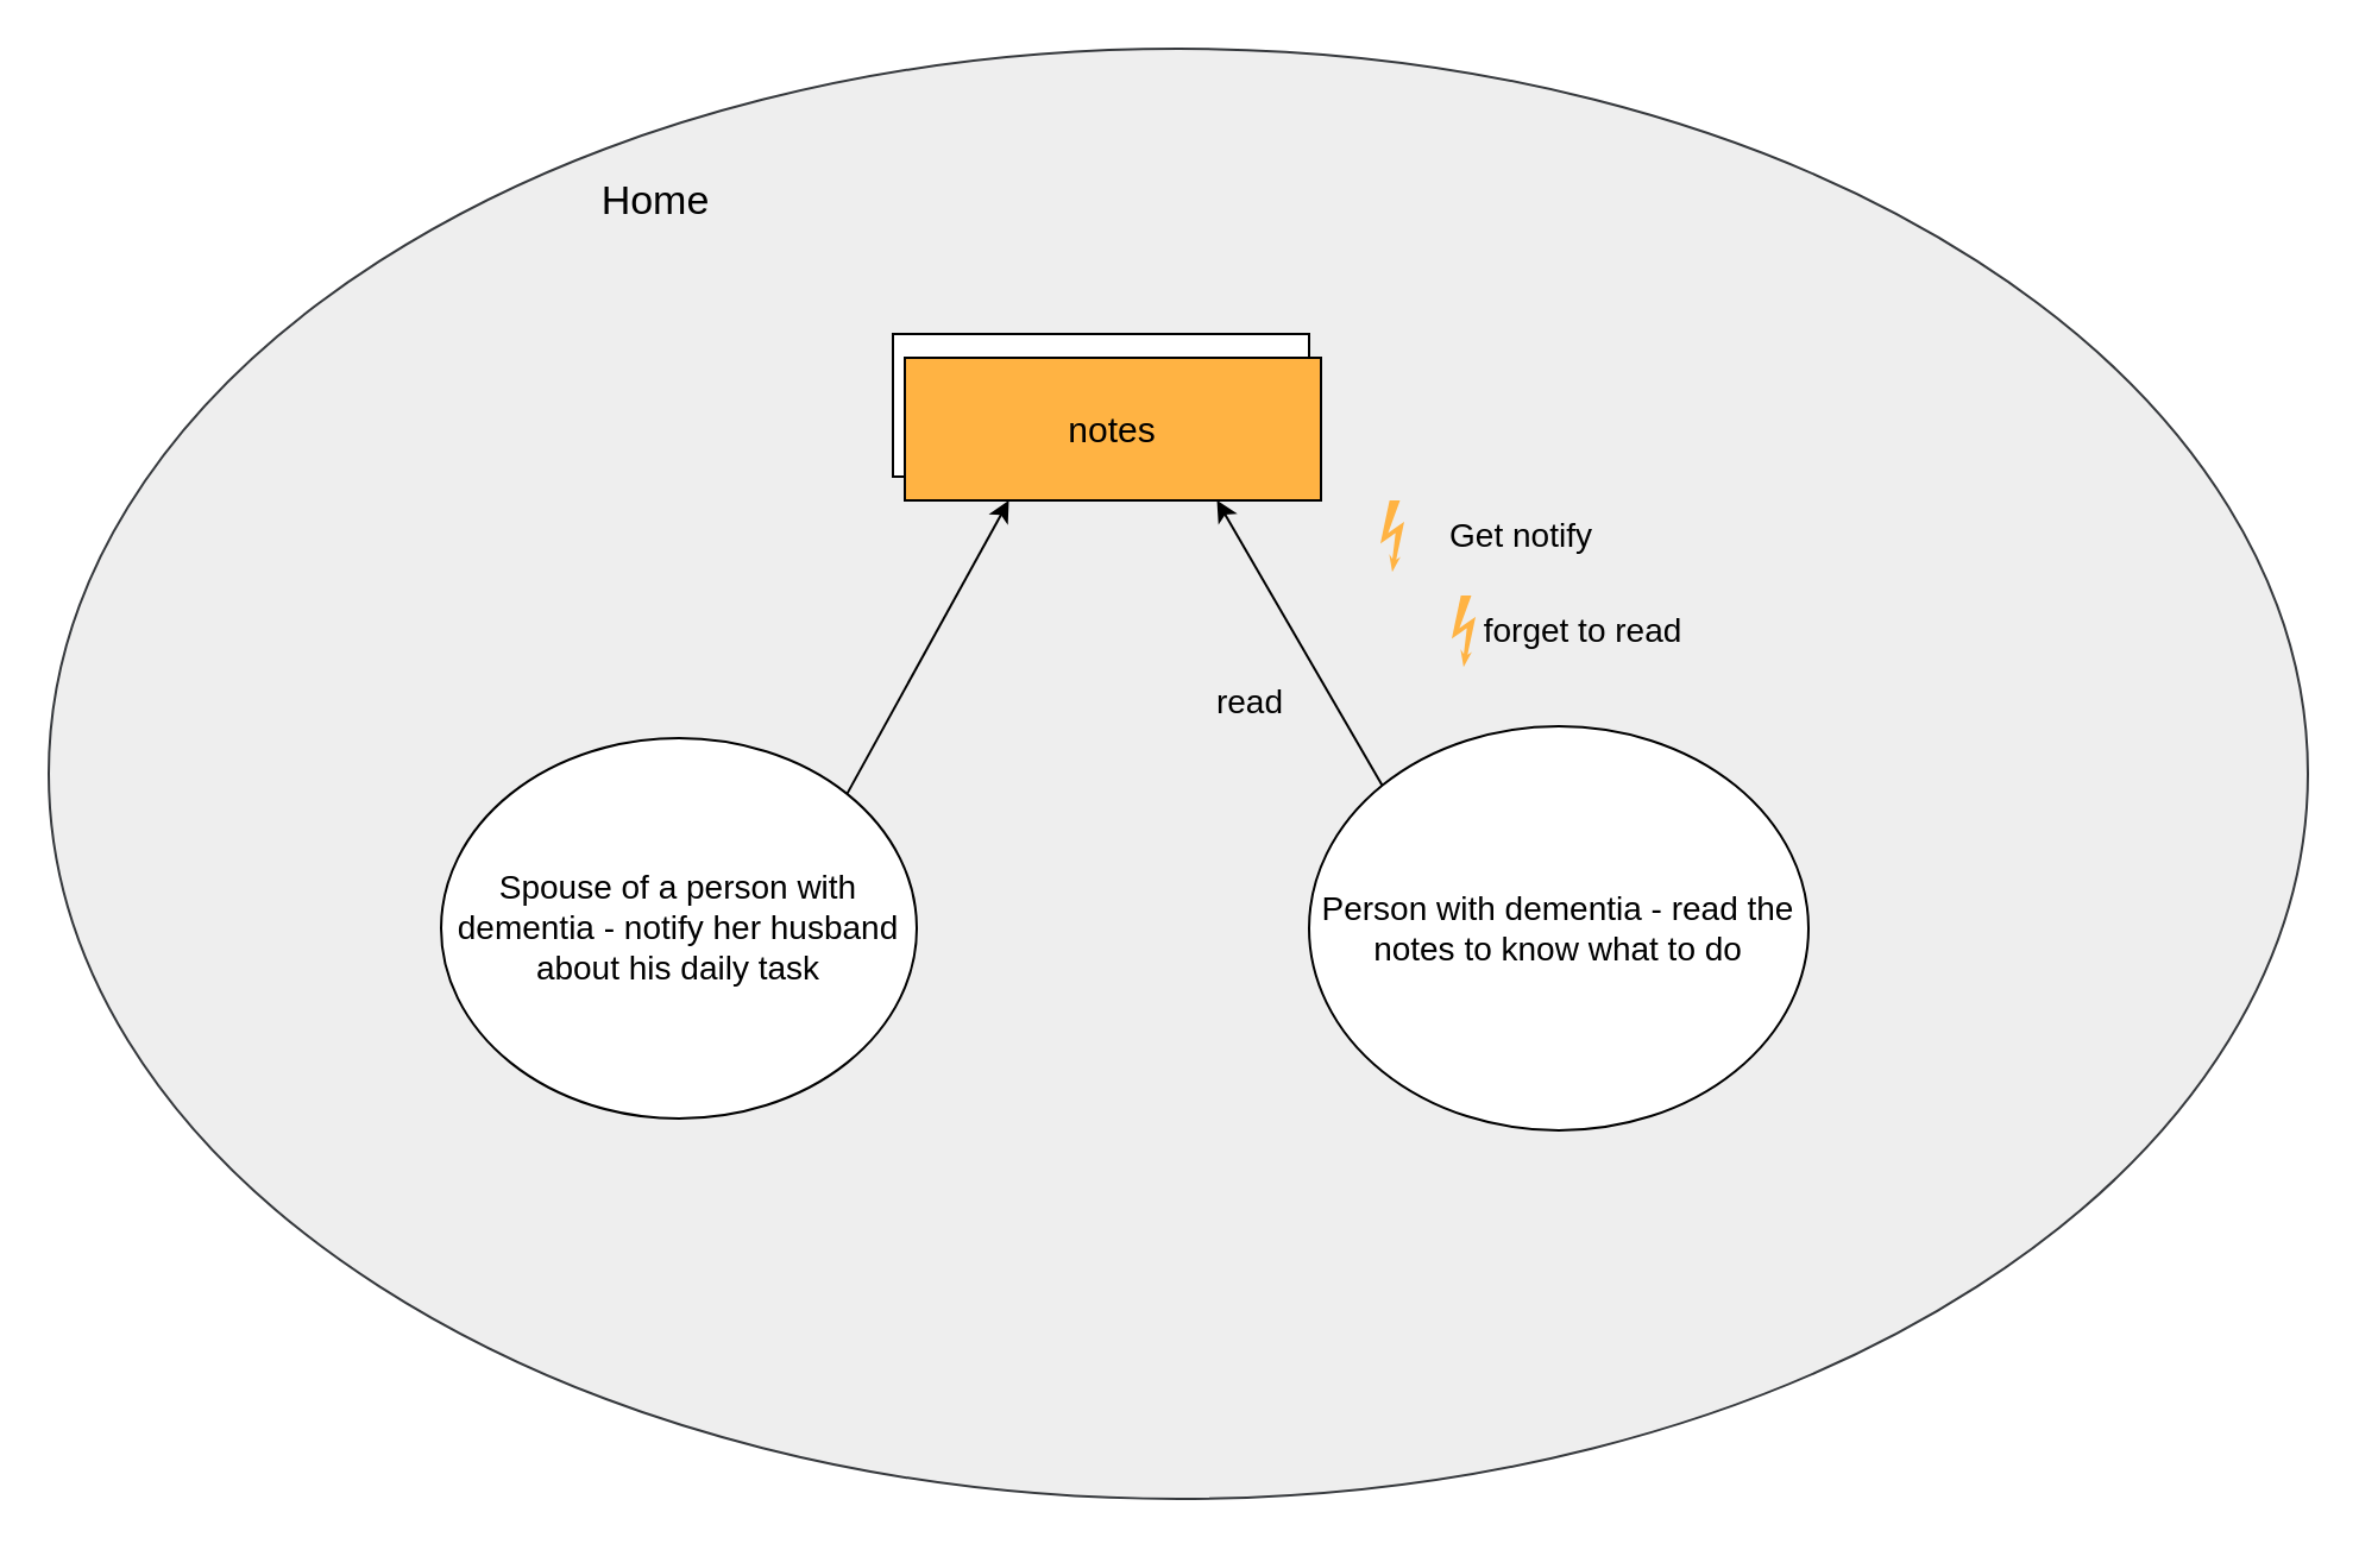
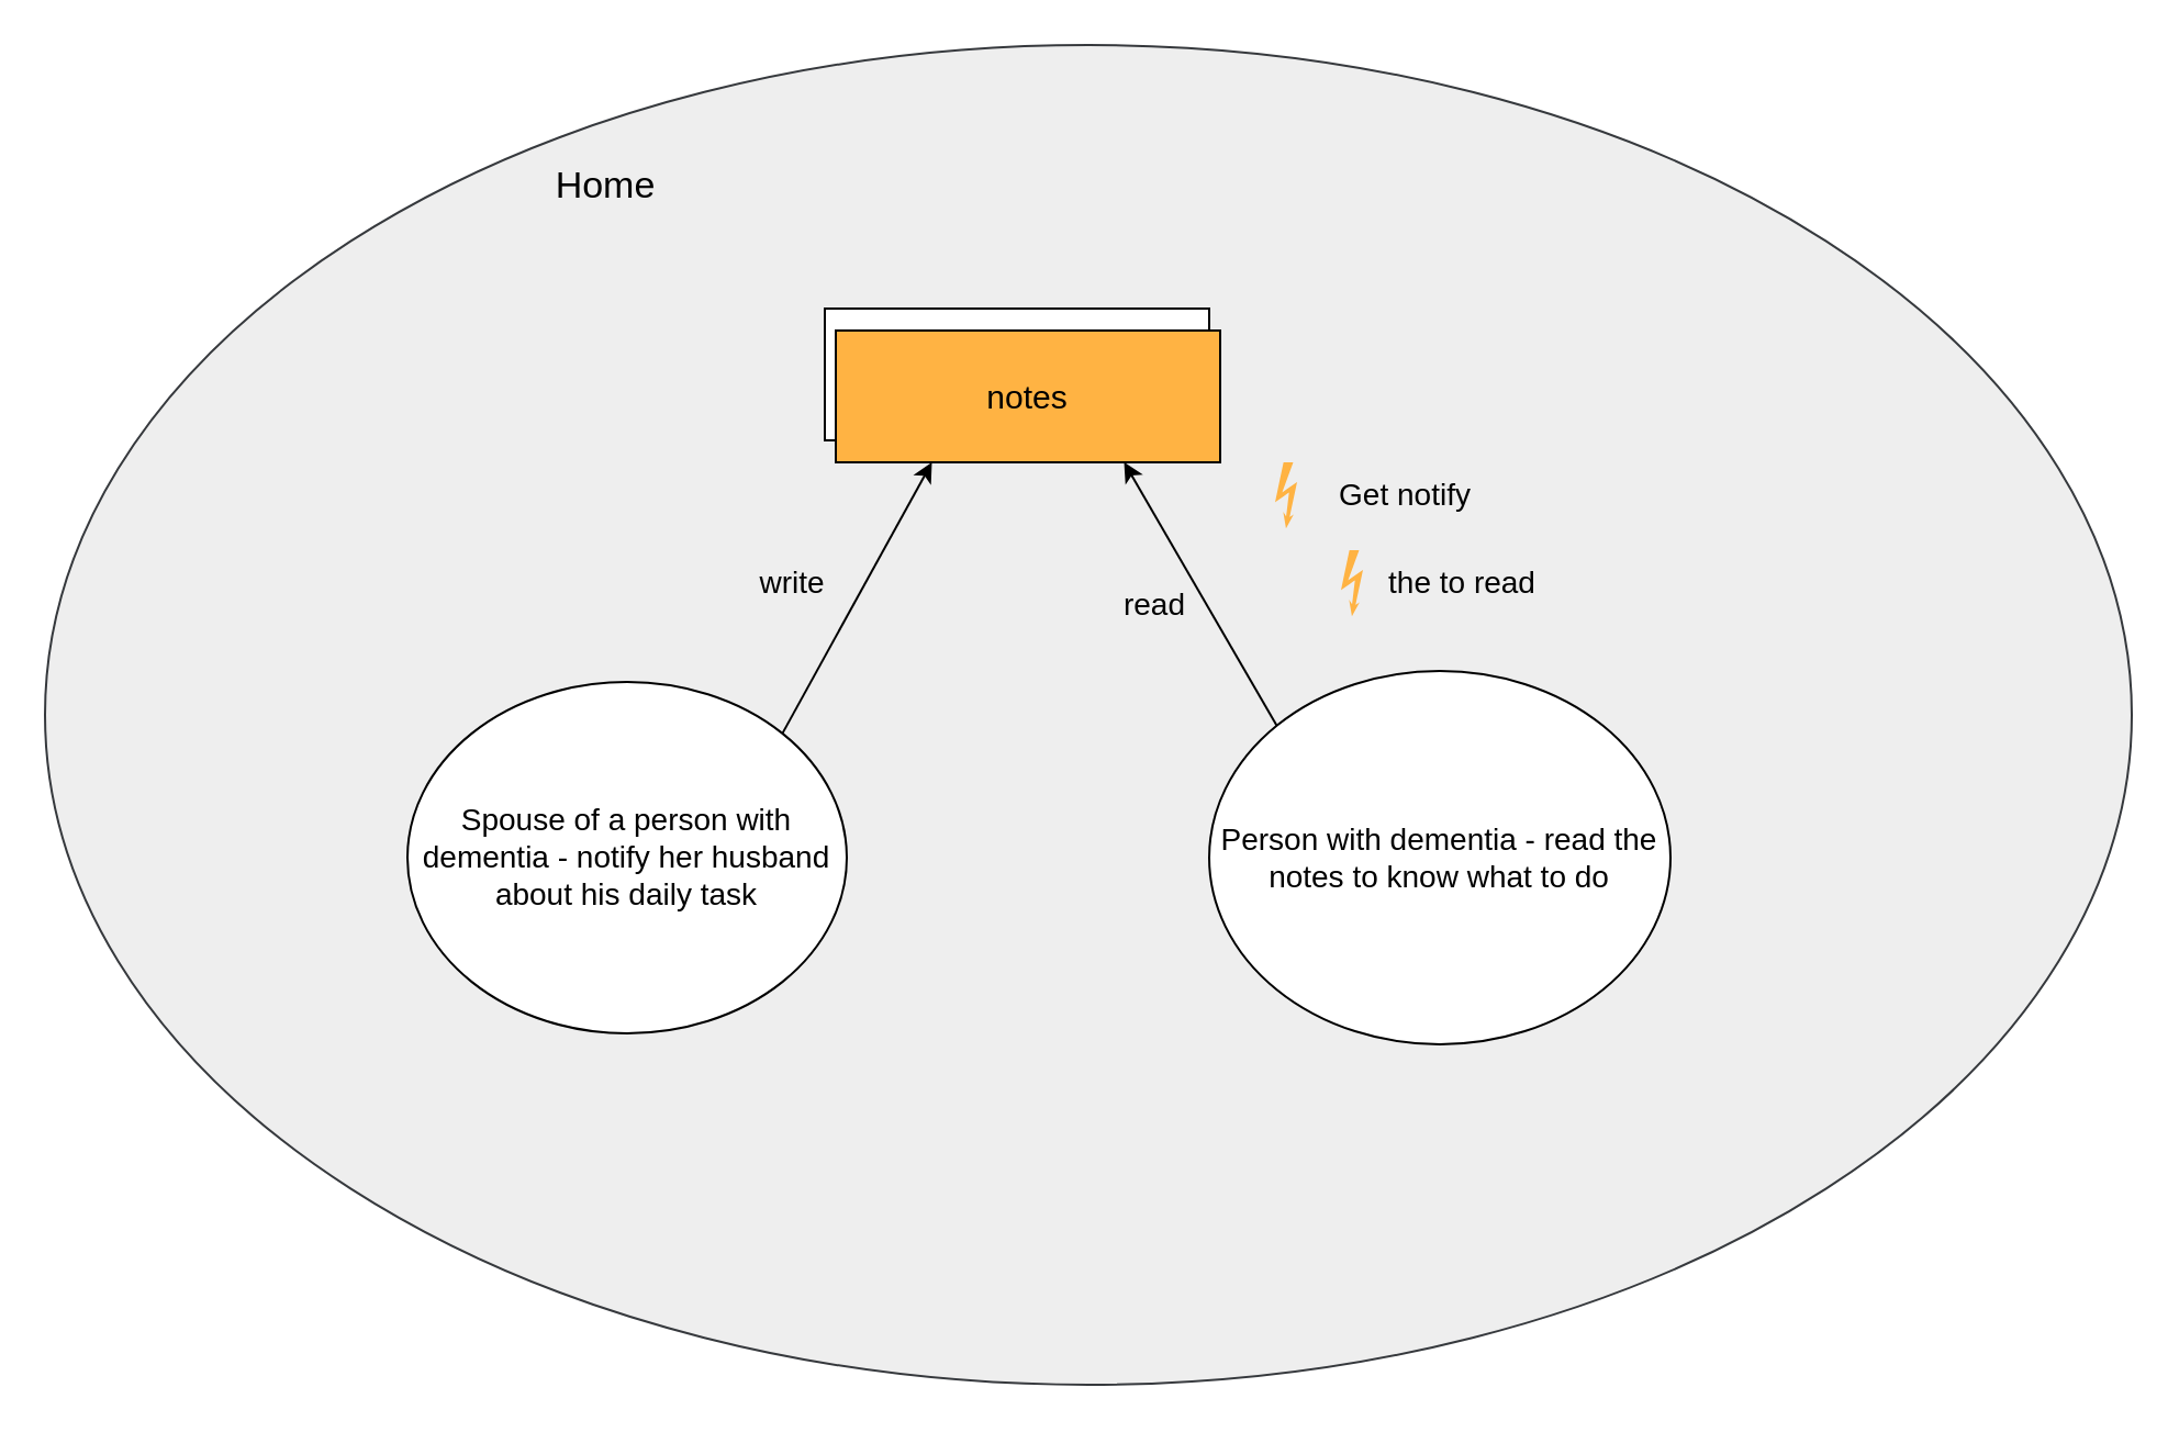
  <mxCell id="0" />
  <mxCell id="1" parent="0" />
  <mxCell id="2" value="" style="ellipse;whiteSpace=wrap;html=1;fillColor=#eeeeee;strokeColor=#36393d;" vertex="1" parent="1"><mxGeometry x="20" y="20" width="950" height="610" as="geometry" /></mxCell>
  <mxCell id="3" value="Home" style="text;html=1;align=center;verticalAlign=middle;resizable=0;points=[];autosize=1;strokeColor=none;fillColor=none;fontSize=17;" vertex="1" parent="1"><mxGeometry x="240" y="70" width="70" height="30" as="geometry" /></mxCell>
  <mxCell id="4" style="rounded=0;orthogonalLoop=1;jettySize=auto;html=1;exitX=1;exitY=0;exitDx=0;exitDy=0;entryX=0.25;entryY=1;entryDx=0;entryDy=0;" edge="1" parent="1" source="5" target="9"><mxGeometry relative="1" as="geometry" /></mxCell>
  <mxCell id="5" value="&lt;font style=&quot;font-size: 14px;&quot;&gt;Spouse of a person with dementia - notify her husband about his daily task&lt;/font&gt;" style="ellipse;whiteSpace=wrap;html=1;" vertex="1" parent="1"><mxGeometry x="185" y="310" width="200" height="160" as="geometry" /></mxCell>
  <mxCell id="6" style="rounded=0;orthogonalLoop=1;jettySize=auto;html=1;exitX=0;exitY=0;exitDx=0;exitDy=0;entryX=0.75;entryY=1;entryDx=0;entryDy=0;" edge="1" parent="1" source="7" target="9"><mxGeometry relative="1" as="geometry" /></mxCell>
  <mxCell id="7" value="&lt;font style=&quot;font-size: 14px;&quot;&gt;Person with dementia - read the notes to know what to do&lt;/font&gt;" style="ellipse;whiteSpace=wrap;html=1;" vertex="1" parent="1"><mxGeometry x="550" y="305" width="210" height="170" as="geometry" /></mxCell>
  <mxCell id="8" value="" style="rounded=0;whiteSpace=wrap;html=1;" vertex="1" parent="1"><mxGeometry x="375" y="140" width="175" height="60" as="geometry" /></mxCell>
  <mxCell id="9" value="&lt;font style=&quot;font-size: 15px;&quot;&gt;notes&lt;/font&gt;" style="rounded=0;whiteSpace=wrap;html=1;fillColor=#ffb343;" vertex="1" parent="1"><mxGeometry x="380" y="150" width="175" height="60" as="geometry" /></mxCell>
- <mxCell id="11" value="&lt;font style=&quot;font-size: 14px;&quot;&gt;read&lt;/font&gt;" style="text;html=1;align=center;verticalAlign=middle;resizable=0;points=[];autosize=1;strokeColor=none;fillColor=none;" vertex="1" parent="1"><mxGeometry x="500" y="280" width="50" height="30" as="geometry" /></mxCell>
+ <mxCell id="10" value="&lt;font style=&quot;font-size: 14px;&quot;&gt;write&lt;/font&gt;" style="text;html=1;align=center;verticalAlign=middle;resizable=0;points=[];autosize=1;strokeColor=none;fillColor=none;" vertex="1" parent="1"><mxGeometry x="335" y="250" width="50" height="30" as="geometry" /></mxCell>
+ <mxCell id="11" value="&lt;font style=&quot;font-size: 14px;&quot;&gt;read&lt;/font&gt;" style="text;html=1;align=center;verticalAlign=middle;resizable=0;points=[];autosize=1;strokeColor=none;fillColor=none;" vertex="1" parent="1"><mxGeometry x="500" y="260" width="50" height="30" as="geometry" /></mxCell>
  <mxCell id="12" value="&lt;font style=&quot;font-size: 14px;&quot;&gt;Get notify&lt;/font&gt;" style="text;html=1;align=center;verticalAlign=middle;resizable=0;points=[];autosize=1;strokeColor=none;fillColor=none;" vertex="1" parent="1"><mxGeometry x="584" y="210" width="110" height="30" as="geometry" /></mxCell>
  <mxCell id="13" value="" style="shape=mxgraph.signs.safety.high_voltage_2;html=1;pointerEvents=1;fillColor=#FFB343;strokeColor=none;verticalLabelPosition=bottom;verticalAlign=top;align=center;sketch=0;" vertex="1" parent="1"><mxGeometry x="580" y="210" width="10" height="30" as="geometry" /></mxCell>
- <mxCell id="14" value="&lt;font style=&quot;font-size: 14px;&quot;&gt;forget to read&lt;/font&gt;" style="text;html=1;align=center;verticalAlign=middle;resizable=0;points=[];autosize=1;strokeColor=none;fillColor=none;" vertex="1" parent="1"><mxGeometry x="610" y="250" width="110" height="30" as="geometry" /></mxCell>
+ <mxCell id="14" value="&lt;font style=&quot;font-size: 14px;&quot;&gt;the to read&lt;/font&gt;" style="text;html=1;align=center;verticalAlign=middle;resizable=0;points=[];autosize=1;strokeColor=none;fillColor=none;" vertex="1" parent="1"><mxGeometry x="610" y="250" width="110" height="30" as="geometry" /></mxCell>
  <mxCell id="15" value="" style="shape=mxgraph.signs.safety.high_voltage_2;html=1;pointerEvents=1;fillColor=#FFB343;strokeColor=none;verticalLabelPosition=bottom;verticalAlign=top;align=center;sketch=0;" vertex="1" parent="1"><mxGeometry x="610" y="250" width="10" height="30" as="geometry" /></mxCell>
